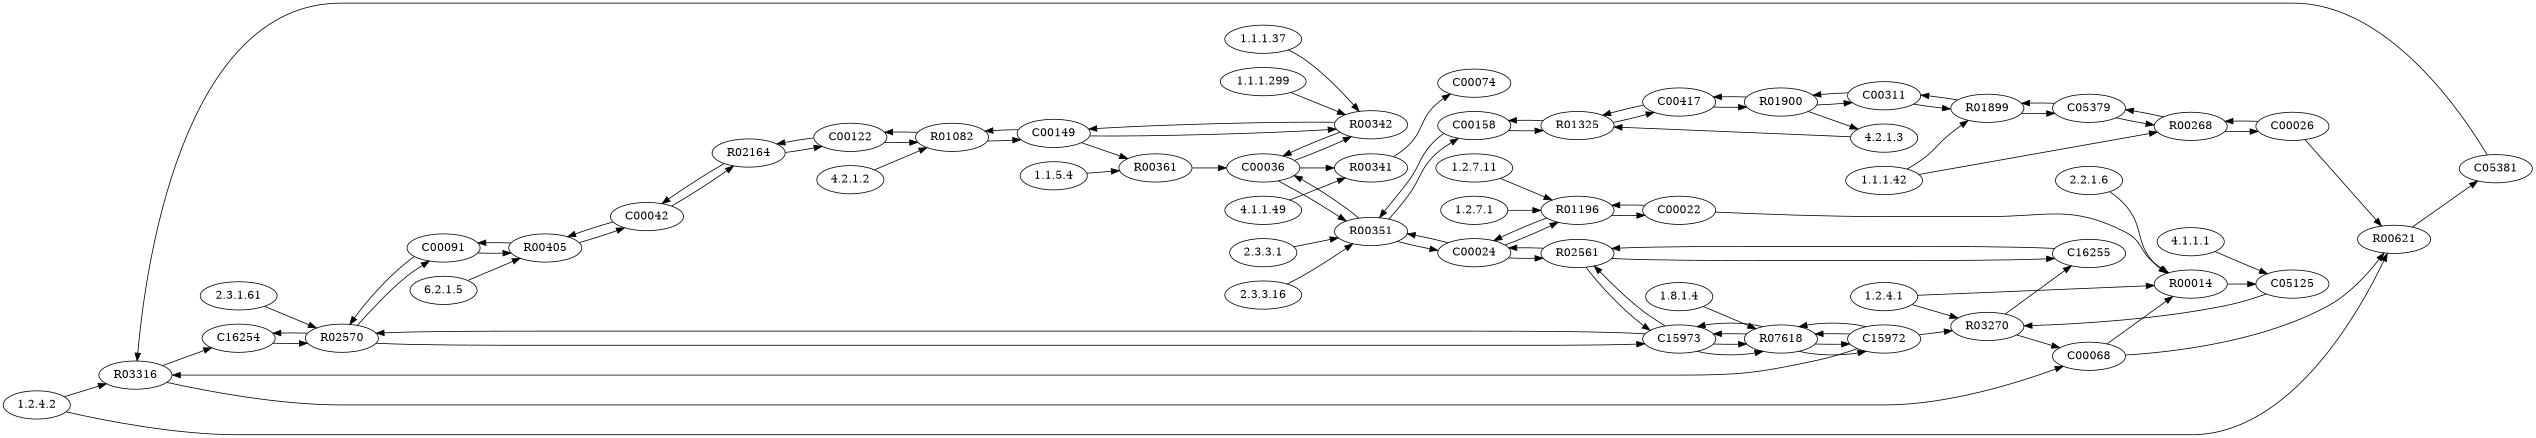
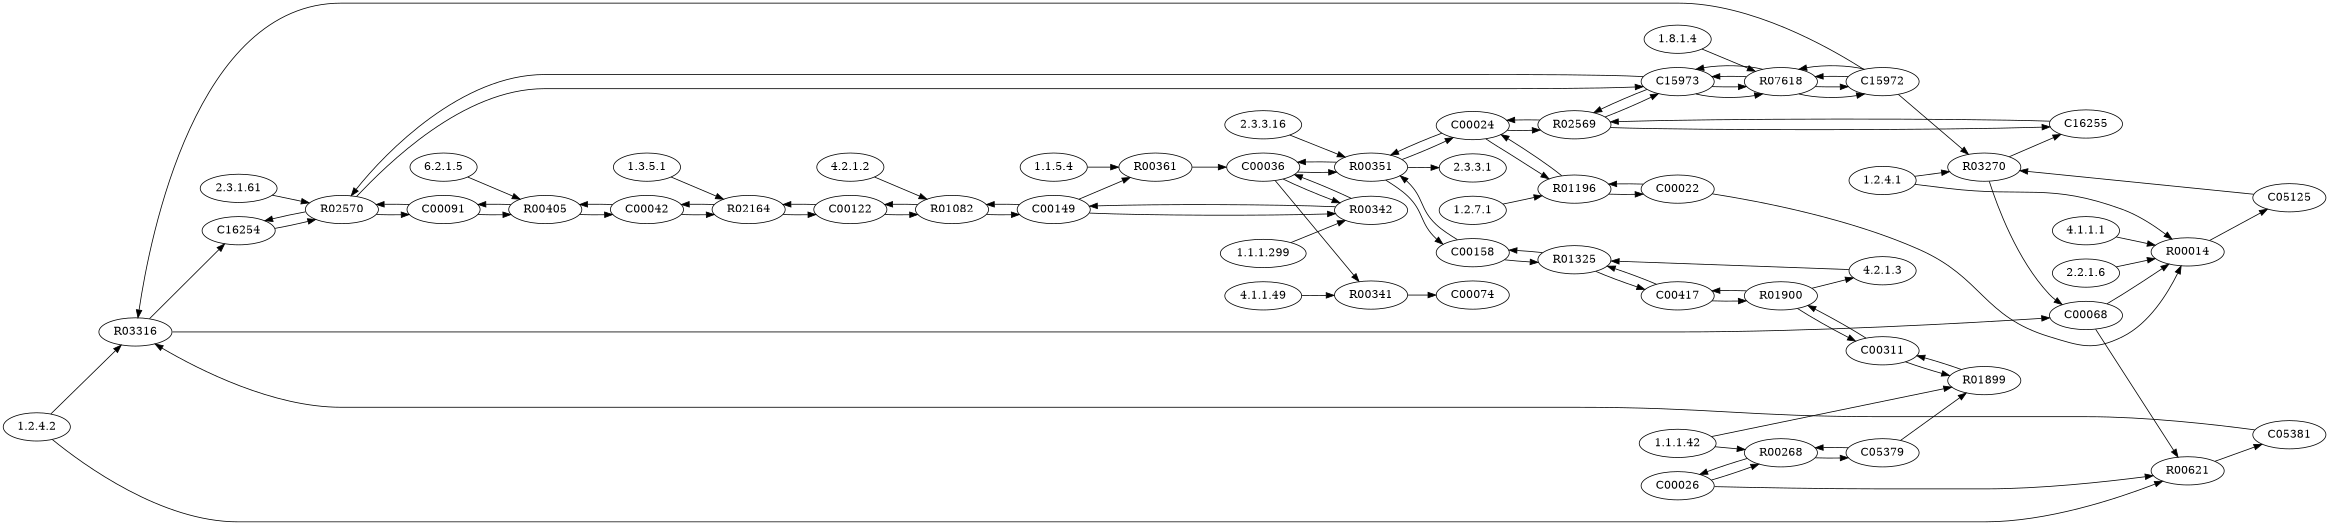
  digraph {
    rankdir=LR
    node [type=C]
    R03316 [type=R]
    "1.2.4.2" [type=E]
    R00621 [type=R]
    C16254
    C00068
    C05381
    R00341 [type=R]
    "4.1.1.49" [type=E]
    C00074
-   R02569 [type=R label=R02561]
+   R02569 [type=R]
    C00024
    C15973
    C16255
    R01196 [type=R]
-   "1.2.7.11" [type=E]
    C00022
    R00014 [type=R]
    "4.1.1.1" [type=E]
    C05125
    R00361 [type=R]
    "1.1.5.4" [type=E]
    C00036
    R00405 [type=R]
    "6.2.1.5" [type=E]
    C00091
    C00042
    R02570 [type=R]
    "2.3.1.61" [type=E]
    R00342 [type=R]
    "1.1.1.299" [type=E]
    C00149
    R01325 [type=R]
    "4.2.1.3" [type=E]
    R01900 [type=R]
    C00417
    C00311
    C00158
    R00351 [type=R]
    "2.3.3.16" [type=E]
    R01082 [type=R]
    "4.2.1.2" [type=E]
    C00122
    R07618 [type=R]
    "1.8.1.4" [type=E]
    C15972
    "1.2.7.1" [type=E]
    R02164 [type=R]
+   "1.3.5.1" [type=E]
    "2.2.1.6" [type=E]
-   "1.1.1.37" [type=E]
    "2.3.3.1" [type=E]
    "1.2.4.1" [type=E]
    R03270 [type=R]
    R00268 [type=R]
    "1.1.1.42" [type=E]
    R01899 [type=R]
    C00026
    C05379
    R03316 -> C16254
    R03316 -> C00068
    "1.2.4.2" -> R03316
    "1.2.4.2" -> R00621
    R00621 -> C05381
    C16254 -> R02570
    C00068 -> R00621
    C00068 -> R00014
    C05381 -> R03316
    R00341 -> C00074
    "4.1.1.49" -> R00341
    R02569 -> C00024
    R02569 -> C15973
    R02569 -> C16255
    C00024 -> R02569
    C00024 -> R01196
    C00024 -> R00351
    C15973 -> R02569
    C15973 -> R02570
    C15973 -> R07618
    C15973 -> R07618
    C16255 -> R02569
    R01196 -> C00024
    R01196 -> C00022
-   "1.2.7.11" -> R01196
    C00022 -> R01196
    C00022 -> R00014
    R00014 -> C05125
-   "4.1.1.1" -> C05125
+   "4.1.1.1" -> R00014
    C05125 -> R03270
    R00361 -> C00036
    "1.1.5.4" -> R00361
    C00036 -> R00341
    C00036 -> R00342
    C00036 -> R00351
    R00405 -> C00091
    R00405 -> C00042
    "6.2.1.5" -> R00405
    C00091 -> R00405
    C00091 -> R02570
    C00042 -> R00405
    C00042 -> R02164
    R02570 -> C16254
    R02570 -> C15973
    R02570 -> C00091
    "2.3.1.61" -> R02570
    R00342 -> C00036
    R00342 -> C00149
    "1.1.1.299" -> R00342
    C00149 -> R00361
    C00149 -> R00342
    C00149 -> R01082
    R01325 -> C00417
    R01325 -> C00158
    "4.2.1.3" -> R01325
    R01900 -> "4.2.1.3"
    R01900 -> C00417
    R01900 -> C00311
    C00417 -> R01325
    C00417 -> R01900
    C00311 -> R01900
    C00311 -> R01899
    C00158 -> R01325
    C00158 -> R00351
    R00351 -> C00024
    R00351 -> C00036
    R00351 -> C00158
    "2.3.3.16" -> R00351
    R01082 -> C00149
    R01082 -> C00122
    "4.2.1.2" -> R01082
    C00122 -> R01082
    C00122 -> R02164
    R07618 -> C15973
    R07618 -> C15973
    R07618 -> C15972
    R07618 -> C15972
    "1.8.1.4" -> R07618
    C15972 -> R03316
    C15972 -> R07618
    C15972 -> R07618
    C15972 -> R03270
    "1.2.7.1" -> R01196
    R02164 -> C00042
    R02164 -> C00122
+   "1.3.5.1" -> R02164
    "2.2.1.6" -> R00014
-   "1.1.1.37" -> R00342
-   "2.3.3.1" -> R00351
+   R00351 -> "2.3.3.1"
    "1.2.4.1" -> R00014
    "1.2.4.1" -> R03270
    R03270 -> C00068
    R03270 -> C16255
    R00268 -> C00026
    R00268 -> C05379
    "1.1.1.42" -> R00268
    "1.1.1.42" -> R01899
    R01899 -> C00311
-   R01899 -> C05379
    C00026 -> R00621
    C00026 -> R00268
    C05379 -> R00268
    C05379 -> R01899
  }
